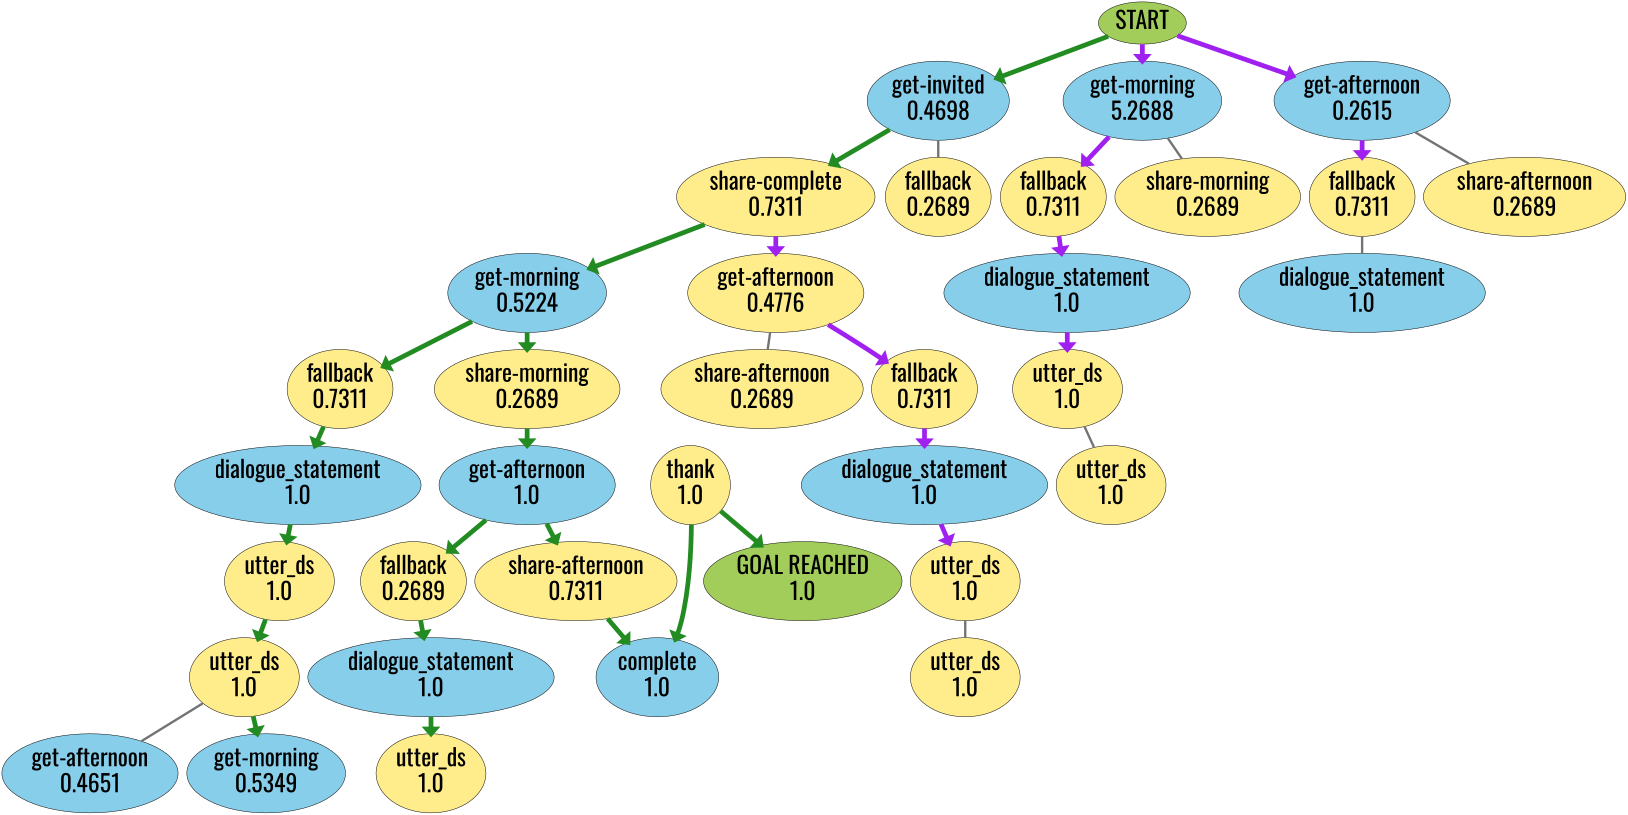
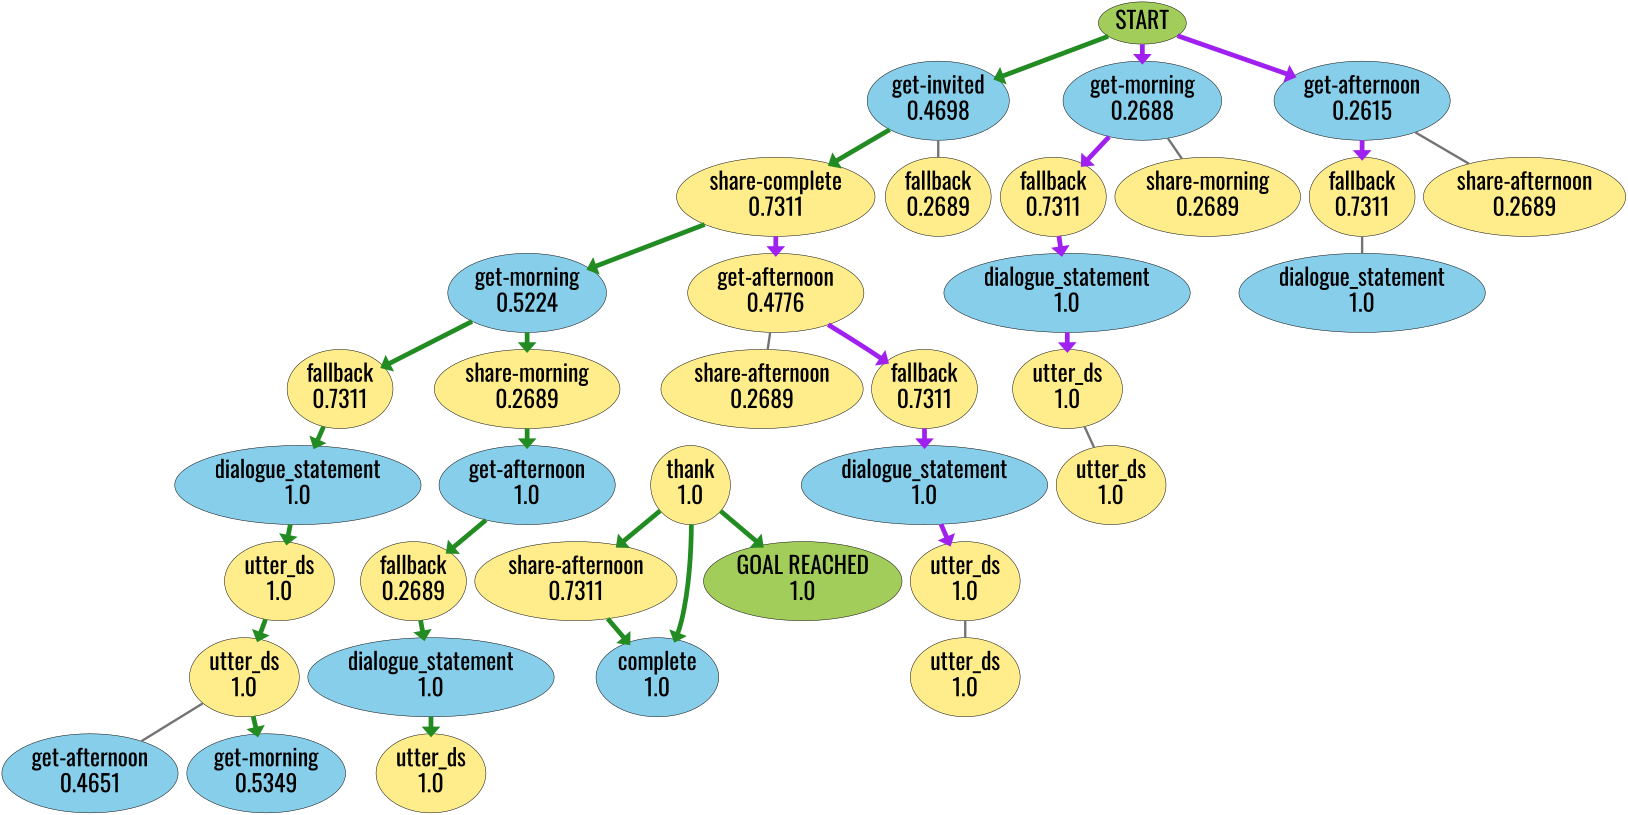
  strict digraph {
    fontname=Oswald
    node [fillcolor=lightgoldenrod1 fontname=Oswald fontsize=50 style=filled]
    edge [arrowhead=normal color=forestgreen fontname=Oswald penwidth=10.0]
    n1 [fillcolor=darkolivegreen3 label=START]
    n2 [fillcolor=skyblue label="get-invited\n0.4698"]
-   n3 [fillcolor=skyblue label="get-morning\n5.2688"]
+   n3 [fillcolor=skyblue label="get-morning\n0.2688"]
    n4 [fillcolor=skyblue label="get-afternoon\n0.2615"]
    n5 [label="share-complete\n0.7311"]
    n6 [label="fallback\n0.2689"]
    n7 [label="fallback\n0.7311"]
    n8 [label="share-morning\n0.2689"]
    n9 [label="fallback\n0.7311"]
    n10 [label="share-afternoon\n0.2689"]
    n11 [fillcolor=skyblue label="get-morning\n0.5224"]
    n12 [label="get-afternoon\n0.4776"]
    n13 [fillcolor=skyblue label="dialogue_statement\n1.0"]
    n14 [fillcolor=skyblue label="dialogue_statement\n1.0"]
    n15 [label="fallback\n0.7311"]
    n16 [label="share-morning\n0.2689"]
    n17 [label="fallback\n0.7311"]
    n18 [label="share-afternoon\n0.2689"]
    n19 [label="utter_ds\n1.0"]
    n20 [fillcolor=skyblue label="dialogue_statement\n1.0"]
    n21 [fillcolor=skyblue label="get-afternoon\n1.0"]
    n22 [fillcolor=skyblue label="dialogue_statement\n1.0"]
    n23 [label="utter_ds\n1.0"]
    n24 [label="utter_ds\n1.0"]
    n25 [label="share-afternoon\n0.7311"]
    n26 [label="fallback\n0.2689"]
    n27 [label="utter_ds\n1.0"]
    n28 [label="utter_ds\n1.0"]
    n29 [label="utter_ds\n1.0"]
    n30 [fillcolor=skyblue label="complete\n1.0"]
    n31 [fillcolor=skyblue label="dialogue_statement\n1.0"]
    n32 [fillcolor=skyblue label="get-morning\n0.5349"]
    n33 [fillcolor=skyblue label="get-afternoon\n0.4651"]
    n34 [label="utter_ds\n1.0"]
    n35 [label="thank\n1.0"]
    n36 [fillcolor=darkolivegreen3 label="GOAL REACHED\n1.0"]
    n1 -> n2
    n1 -> n3 [color=purple]
    n1 -> n4 [color=purple]
    n2 -> n5
    n2 -> n6 [arrowhead=none color=grey45 penwidth=5.0]
    n3 -> n7 [color=purple]
    n3 -> n8 [arrowhead=none color=grey45 penwidth=5.0]
    n4 -> n9 [color=purple]
    n4 -> n10 [arrowhead=none color=grey45 penwidth=5.0]
    n5 -> n11
    n5 -> n12 [color=purple]
    n7 -> n13 [color=purple]
    n9 -> n14 [arrowhead=none color=grey45 penwidth=5.0]
    n11 -> n15
    n11 -> n16
    n12 -> n17 [color=purple]
    n12 -> n18 [arrowhead=none color=grey45 penwidth=5.0]
    n13 -> n19 [color=purple]
    n15 -> n20
    n16 -> n21
    n17 -> n22 [color=purple]
    n19 -> n23 [arrowhead=none color=grey45 penwidth=5.0]
    n20 -> n24
-   n21 -> n25
+   n35 -> n25
    n21 -> n26
    n22 -> n27 [color=purple]
    n24 -> n28
    n25 -> n30
    n26 -> n31
    n27 -> n29 [arrowhead=none color=grey45 penwidth=5.0]
    n28 -> n32
    n28 -> n33 [arrowhead=none color=grey45 penwidth=5.0]
    n31 -> n34
    n35 -> n30
    n35 -> n36 [arrowhead=""]
  }
